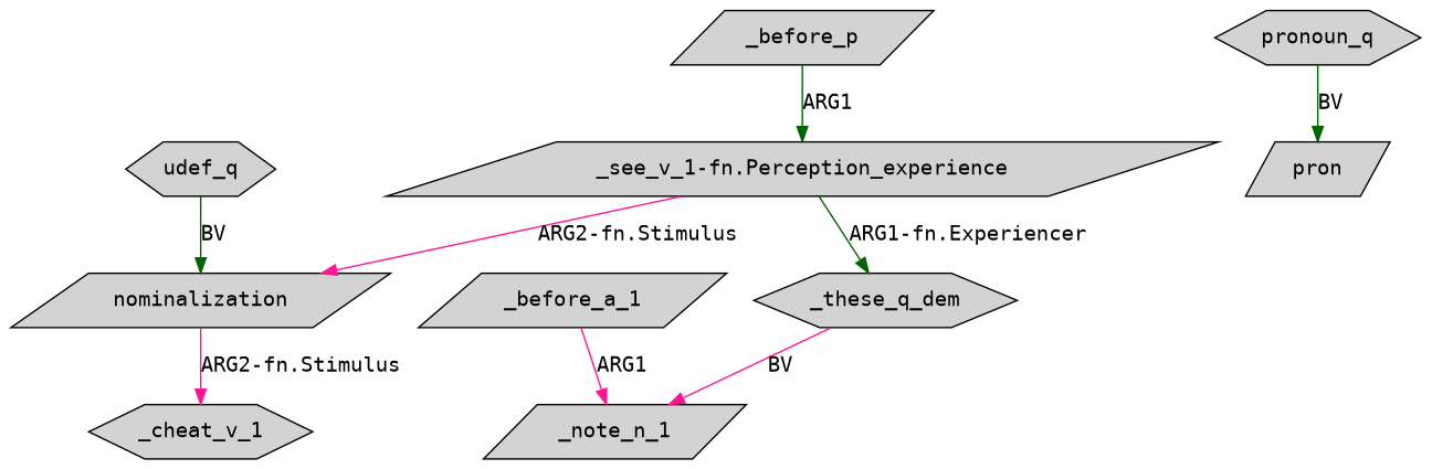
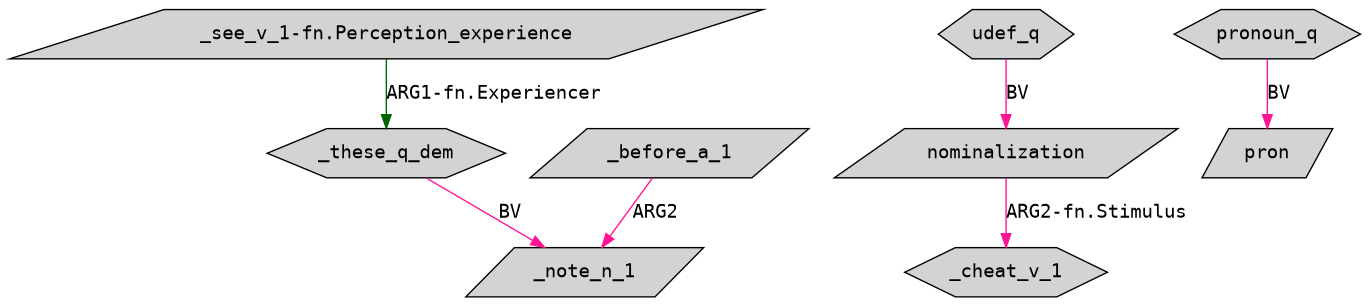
  digraph {
    fontname="DejaVu Sans Mono"
    node [fontname="DejaVu Sans Mono" shape=parallelogram style=filled]
    edge [color=deeppink fontname="DejaVu Sans Mono"]
    "_see_v_1-fn.Perception_experience"
    nominalization
    _these_q_dem [shape=hexagon]
    _cheat_v_1 [shape=hexagon]
    _note_n_1
    n6 [label=_before_a_1]
-   _before_p
    udef_q [shape=hexagon]
    pronoun_q [shape=hexagon]
    pron
-   "_see_v_1-fn.Perception_experience" -> nominalization [label="ARG2-fn.Stimulus"]
    "_see_v_1-fn.Perception_experience" -> _these_q_dem [color=darkgreen label="ARG1-fn.Experiencer"]
    nominalization -> _cheat_v_1 [label="ARG2-fn.Stimulus"]
    _these_q_dem -> _note_n_1 [label=BV]
-   n6 -> _note_n_1 [label=ARG1]
-   _before_p -> "_see_v_1-fn.Perception_experience" [color=darkgreen label=ARG1]
-   udef_q -> nominalization [color=darkgreen label=BV]
-   pronoun_q -> pron [color=darkgreen label=BV]
+   n6 -> _note_n_1 [label=ARG2]
+   udef_q -> nominalization [label=BV]
+   pronoun_q -> pron [label=BV]
  }
